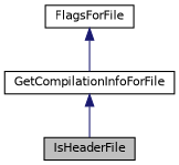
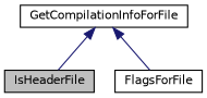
  digraph {
    rankdir=TB
    node [color=black fillcolor=white fontname=Helvetica fontsize=10 shape=record style=filled]
    edge [color=midnightblue dir=back fontname=Helvetica fontsize=10 labelfontname=Helvetica labelfontsize=10 style=solid]
    n1 [fillcolor=grey75 fontcolor=black height=0.2 label=IsHeaderFile width=0.4]
    n2 [height=0.2 label=GetCompilationInfoForFile width=0.4]
    n3 [height=0.2 label=FlagsForFile width=0.4]
    n2 -> n1
-   n3 -> n2
+   n2 -> n3
  }
